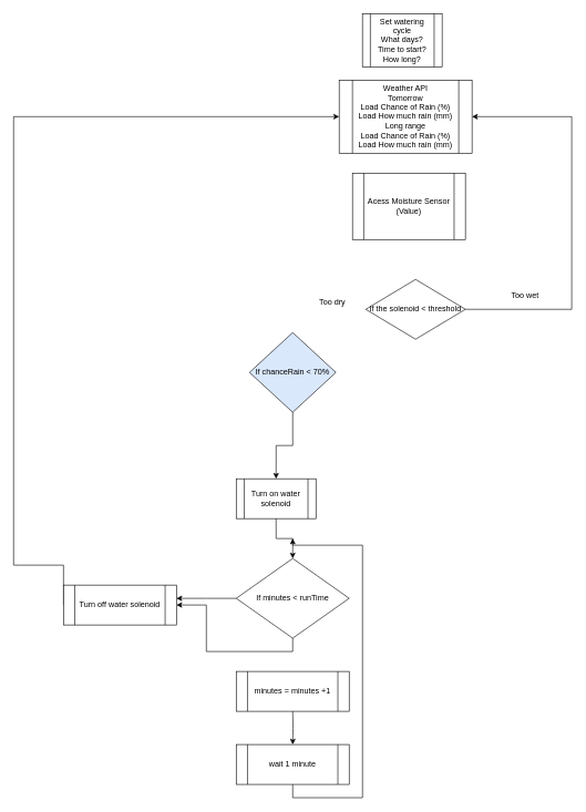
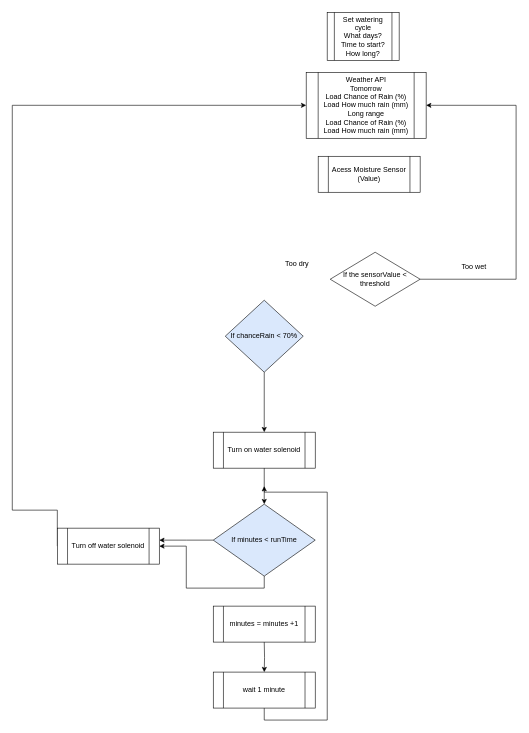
  <mxCell id="0" />
  <mxCell id="1" parent="0" />
  <mxCell id="2" value="Set watering cycle&lt;div&gt;What days?&lt;/div&gt;&lt;div&gt;Time to start?&lt;/div&gt;&lt;div&gt;How long?&lt;/div&gt;" style="shape=process;whiteSpace=wrap;html=1;backgroundOutline=1;" vertex="1" parent="1"><mxGeometry x="545" y="20" width="120" height="80" as="geometry" /></mxCell>
  <mxCell id="3" value="&lt;div&gt;Weather API&lt;/div&gt;&lt;div&gt;Tomorrow&lt;/div&gt;Load Chance of Rain (%)&lt;div&gt;Load How much rain (mm)&lt;/div&gt;&lt;div&gt;Long range&lt;/div&gt;&lt;div&gt;Load Chance of Rain (%)&lt;div&gt;Load How much rain (mm)&lt;/div&gt;&lt;/div&gt;" style="shape=process;whiteSpace=wrap;html=1;backgroundOutline=1;" vertex="1" parent="1"><mxGeometry x="510" y="120" width="200" height="110" as="geometry" /></mxCell>
- <mxCell id="4" value="Acess Moisture Sensor&lt;div&gt;(Value)&lt;/div&gt;" style="shape=process;whiteSpace=wrap;html=1;backgroundOutline=1;" vertex="1" parent="1"><mxGeometry x="530" y="260" width="170" height="100" as="geometry" /></mxCell>
+ <mxCell id="4" value="Acess Moisture Sensor&lt;div&gt;(Value)&lt;/div&gt;" style="shape=process;whiteSpace=wrap;html=1;backgroundOutline=1;" vertex="1" parent="1"><mxGeometry x="530" y="260" width="170" height="60" as="geometry" /></mxCell>
  <mxCell id="5" style="edgeStyle=orthogonalEdgeStyle;rounded=0;orthogonalLoop=1;jettySize=auto;html=1;exitX=1;exitY=0.5;exitDx=0;exitDy=0;entryX=1;entryY=0.5;entryDx=0;entryDy=0;" edge="1" parent="1" source="6" target="3"><mxGeometry relative="1" as="geometry"><mxPoint x="850" y="465.222" as="targetPoint" /><Array as="points"><mxPoint x="860" y="465" /><mxPoint x="860" y="175" /></Array></mxGeometry></mxCell>
- <mxCell id="6" value="If the solenoid &amp;lt; threshold" style="rhombus;whiteSpace=wrap;html=1;" vertex="1" parent="1"><mxGeometry x="550" y="420" width="150" height="90" as="geometry" /></mxCell>
+ <mxCell id="6" value="If the sensorValue &amp;lt; threshold" style="rhombus;whiteSpace=wrap;html=1;" vertex="1" parent="1"><mxGeometry x="550" y="420" width="150" height="90" as="geometry" /></mxCell>
  <mxCell id="7" style="edgeStyle=orthogonalEdgeStyle;rounded=0;orthogonalLoop=1;jettySize=auto;html=1;exitX=0.5;exitY=1;exitDx=0;exitDy=0;entryX=0.5;entryY=0;entryDx=0;entryDy=0;" edge="1" parent="1" source="8" target="10"><mxGeometry relative="1" as="geometry"><mxPoint x="419.92" y="670" as="sourcePoint" /></mxGeometry></mxCell>
  <mxCell id="8" value="If chanceRain &amp;lt; 70%" style="rhombus;whiteSpace=wrap;html=1;fillColor=#dae8fc;" vertex="1" parent="1"><mxGeometry x="375.07" y="500" width="130" height="120" as="geometry" /></mxCell>
- <mxCell id="9" value="Too dry" style="text;html=1;align=center;verticalAlign=middle;whiteSpace=wrap;rounded=0;" vertex="1" parent="1"><mxGeometry x="470" y="440" width="60" height="30" as="geometry" /></mxCell>
- <mxCell id="10" value="Turn on water solenoid" style="shape=process;whiteSpace=wrap;html=1;backgroundOutline=1;" vertex="1" parent="1"><mxGeometry x="355.07" y="720" width="120" height="60" as="geometry" /></mxCell>
+ <mxCell id="9" value="Too dry" style="text;html=1;align=center;verticalAlign=middle;whiteSpace=wrap;rounded=0;" vertex="1" parent="1"><mxGeometry x="465" y="425" width="60" height="30" as="geometry" /></mxCell>
+ <mxCell id="10" value="Turn on water solenoid" style="shape=process;whiteSpace=wrap;html=1;backgroundOutline=1;" vertex="1" parent="1"><mxGeometry x="355.07" y="720" width="170" height="60" as="geometry" /></mxCell>
  <mxCell id="11" style="edgeStyle=orthogonalEdgeStyle;rounded=0;orthogonalLoop=1;jettySize=auto;html=1;exitX=0.5;exitY=1;exitDx=0;exitDy=0;entryX=0.5;entryY=0;entryDx=0;entryDy=0;" edge="1" parent="1" target="14" source="10"><mxGeometry relative="1" as="geometry"><mxPoint x="525.07" y="810" as="sourcePoint" /></mxGeometry></mxCell>
  <mxCell id="12" style="edgeStyle=orthogonalEdgeStyle;rounded=0;orthogonalLoop=1;jettySize=auto;html=1;exitX=0.5;exitY=1;exitDx=0;exitDy=0;" edge="1" parent="1" source="14" target="20"><mxGeometry relative="1" as="geometry" /></mxCell>
  <mxCell id="13" style="edgeStyle=orthogonalEdgeStyle;rounded=0;orthogonalLoop=1;jettySize=auto;html=1;exitX=0;exitY=0.5;exitDx=0;exitDy=0;" edge="1" parent="1" source="14"><mxGeometry relative="1" as="geometry"><mxPoint x="265.07" y="900" as="targetPoint" /></mxGeometry></mxCell>
- <mxCell id="14" value="If minutes &amp;lt; runTime" style="rhombus;whiteSpace=wrap;html=1;" vertex="1" parent="1"><mxGeometry x="355.07" y="840" width="170" height="120" as="geometry" /></mxCell>
+ <mxCell id="14" value="If minutes &amp;lt; runTime" style="rhombus;whiteSpace=wrap;html=1;fillColor=#dae8fc;" vertex="1" parent="1"><mxGeometry x="355.07" y="840" width="170" height="120" as="geometry" /></mxCell>
  <mxCell id="15" value="minutes = minutes +1" style="shape=process;whiteSpace=wrap;html=1;backgroundOutline=1;" vertex="1" parent="1"><mxGeometry x="355.07" y="1010" width="170" height="60" as="geometry" /></mxCell>
  <mxCell id="16" style="edgeStyle=orthogonalEdgeStyle;rounded=0;orthogonalLoop=1;jettySize=auto;html=1;exitX=0.5;exitY=1;exitDx=0;exitDy=0;entryX=0.5;entryY=0;entryDx=0;entryDy=0;" edge="1" parent="1" target="18"><mxGeometry relative="1" as="geometry"><mxPoint x="440.07" y="1070" as="sourcePoint" /></mxGeometry></mxCell>
  <mxCell id="17" style="edgeStyle=orthogonalEdgeStyle;rounded=0;orthogonalLoop=1;jettySize=auto;html=1;exitX=0.5;exitY=1;exitDx=0;exitDy=0;" edge="1" parent="1" source="18"><mxGeometry relative="1" as="geometry"><mxPoint x="440.07" y="810" as="targetPoint" /><Array as="points"><mxPoint x="440.07" y="1200" /><mxPoint x="545.07" y="1200" /><mxPoint x="545.07" y="820" /><mxPoint x="441.07" y="820" /></Array></mxGeometry></mxCell>
  <mxCell id="18" value="wait 1 minute" style="shape=process;whiteSpace=wrap;html=1;backgroundOutline=1;" vertex="1" parent="1"><mxGeometry x="355.07" y="1120" width="170" height="60" as="geometry" /></mxCell>
  <mxCell id="19" style="edgeStyle=orthogonalEdgeStyle;rounded=0;orthogonalLoop=1;jettySize=auto;html=1;exitX=0;exitY=0.5;exitDx=0;exitDy=0;entryX=0;entryY=0.5;entryDx=0;entryDy=0;" edge="1" parent="1" source="20" target="3"><mxGeometry relative="1" as="geometry"><Array as="points"><mxPoint x="20" y="850" /><mxPoint x="20" y="175" /></Array></mxGeometry></mxCell>
  <mxCell id="20" value="Turn off water solenoid" style="shape=process;whiteSpace=wrap;html=1;backgroundOutline=1;" vertex="1" parent="1"><mxGeometry x="95.07" y="880" width="170" height="60" as="geometry" /></mxCell>
  <mxCell id="21" value="Too wet" style="text;html=1;align=center;verticalAlign=middle;whiteSpace=wrap;rounded=0;" vertex="1" parent="1"><mxGeometry x="760" y="430" width="60" height="30" as="geometry" /></mxCell>
